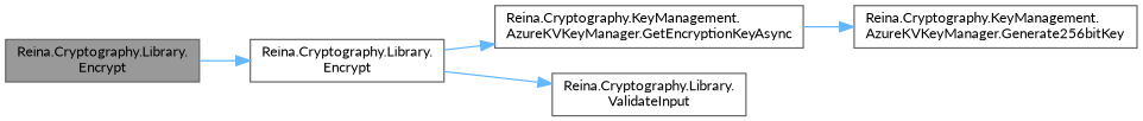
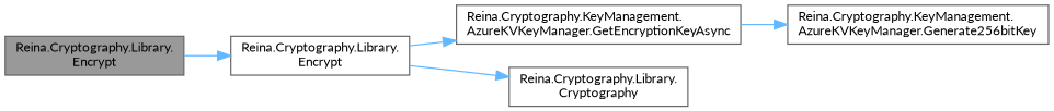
  digraph {
    rankdir=LR
    fontname=Lato
    node [color=grey40 fillcolor=white fontname=Lato fontsize=10 shape=box style=filled]
    edge [color=steelblue1 fontname=Lato fontsize=10 labelfontname=FreeSans labelfontsize=10 style=solid]
    n1 [color=gray40 fillcolor=grey60 fontcolor=black height=0.2 label="Reina.Cryptography.Library.\lEncrypt" width=0.4]
    n2 [height=0.2 label="Reina.Cryptography.Library.\lEncrypt" width=0.4]
    n3 [height=0.2 label="Reina.Cryptography.KeyManagement.\lAzureKVKeyManager.GetEncryptionKeyAsync" width=0.4]
-   n4 [height=0.2 label="Reina.Cryptography.Library.\lValidateInput" width=0.4]
+   n4 [height=0.2 label="Reina.Cryptography.Library.\lCryptography" width=0.4]
    n5 [height=0.2 label="Reina.Cryptography.KeyManagement.\lAzureKVKeyManager.Generate256bitKey" width=0.4]
    n1 -> n2
    n2 -> n3
    n2 -> n4
    n3 -> n5
  }
